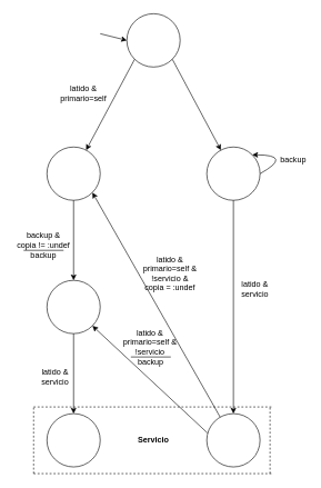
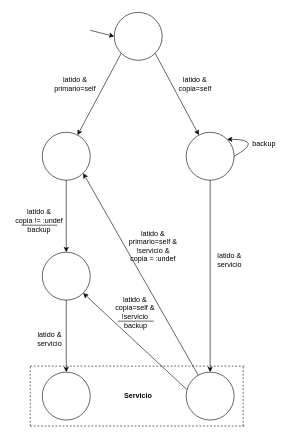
  <mxCell id="0" />
  <mxCell id="1" parent="0" />
  <mxCell id="2" value="" style="ellipse;whiteSpace=wrap;html=1;aspect=fixed;" vertex="1" parent="1"><mxGeometry x="190" y="20" width="80" height="80" as="geometry" /></mxCell>
  <mxCell id="3" value="" style="ellipse;whiteSpace=wrap;html=1;aspect=fixed;" vertex="1" parent="1"><mxGeometry x="70" y="220" width="80" height="80" as="geometry" /></mxCell>
  <mxCell id="4" value="" style="ellipse;whiteSpace=wrap;html=1;aspect=fixed;" vertex="1" parent="1"><mxGeometry x="310" y="220" width="80" height="80" as="geometry" /></mxCell>
  <mxCell id="5" value="" style="ellipse;whiteSpace=wrap;html=1;aspect=fixed;" vertex="1" parent="1"><mxGeometry x="70" y="420" width="80" height="80" as="geometry" /></mxCell>
  <mxCell id="6" value="" style="ellipse;whiteSpace=wrap;html=1;aspect=fixed;" vertex="1" parent="1"><mxGeometry x="70" y="620" width="80" height="80" as="geometry" /></mxCell>
  <mxCell id="7" value="" style="ellipse;whiteSpace=wrap;html=1;aspect=fixed;" vertex="1" parent="1"><mxGeometry x="310" y="620" width="80" height="80" as="geometry" /></mxCell>
  <mxCell id="8" value="" style="endArrow=classic;html=1;entryX=0.5;entryY=0;entryDx=0;entryDy=0;exitX=0.5;exitY=1;exitDx=0;exitDy=0;" edge="1" parent="1" source="4" target="7"><mxGeometry width="50" height="50" relative="1" as="geometry"><mxPoint x="210" y="400" as="sourcePoint" /><mxPoint x="260" y="350" as="targetPoint" /></mxGeometry></mxCell>
  <mxCell id="9" value="" style="endArrow=classic;html=1;entryX=0.5;entryY=0;entryDx=0;entryDy=0;exitX=0.5;exitY=1;exitDx=0;exitDy=0;" edge="1" parent="1" source="3" target="5"><mxGeometry width="50" height="50" relative="1" as="geometry"><mxPoint x="180" y="380" as="sourcePoint" /><mxPoint x="230" y="330" as="targetPoint" /></mxGeometry></mxCell>
  <mxCell id="10" value="" style="endArrow=classic;html=1;exitX=0.5;exitY=1;exitDx=0;exitDy=0;entryX=0.5;entryY=0;entryDx=0;entryDy=0;" edge="1" parent="1" source="5" target="6"><mxGeometry width="50" height="50" relative="1" as="geometry"><mxPoint x="130" y="590" as="sourcePoint" /><mxPoint x="180" y="540" as="targetPoint" /></mxGeometry></mxCell>
  <mxCell id="11" value="" style="endArrow=classic;html=1;exitX=0;exitY=1;exitDx=0;exitDy=0;" edge="1" parent="1" source="2" target="3"><mxGeometry width="50" height="50" relative="1" as="geometry"><mxPoint x="180" y="200" as="sourcePoint" /><mxPoint x="230" y="150" as="targetPoint" /></mxGeometry></mxCell>
  <mxCell id="12" value="" style="endArrow=classic;html=1;exitX=1;exitY=1;exitDx=0;exitDy=0;" edge="1" parent="1" source="2" target="4"><mxGeometry width="50" height="50" relative="1" as="geometry"><mxPoint x="280" y="170" as="sourcePoint" /><mxPoint x="330" y="120" as="targetPoint" /></mxGeometry></mxCell>
  <mxCell id="13" value="" style="endArrow=classic;html=1;exitX=0.013;exitY=0.363;exitDx=0;exitDy=0;entryX=1;entryY=1;entryDx=0;entryDy=0;exitPerimeter=0;" edge="1" parent="1" source="7" target="5"><mxGeometry width="50" height="50" relative="1" as="geometry"><mxPoint x="190" y="580" as="sourcePoint" /><mxPoint x="240" y="530" as="targetPoint" /></mxGeometry></mxCell>
  <mxCell id="14" value="" style="endArrow=classic;html=1;entryX=1;entryY=1;entryDx=0;entryDy=0;exitX=0.25;exitY=0.063;exitDx=0;exitDy=0;exitPerimeter=0;" edge="1" parent="1" source="7" target="3"><mxGeometry width="50" height="50" relative="1" as="geometry"><mxPoint x="200" y="490" as="sourcePoint" /><mxPoint x="250" y="440" as="targetPoint" /></mxGeometry></mxCell>
+ <mxCell id="15" value="latido &amp;amp; copia=self" style="text;html=1;strokeColor=none;fillColor=none;align=center;verticalAlign=middle;whiteSpace=wrap;rounded=0;" vertex="1" parent="1"><mxGeometry x="290" y="130" width="70" height="20" as="geometry" /></mxCell>
  <mxCell id="16" value="latido &amp;amp; primario=self" style="text;html=1;strokeColor=none;fillColor=none;align=center;verticalAlign=middle;whiteSpace=wrap;rounded=0;" vertex="1" parent="1"><mxGeometry x="90" y="130" width="70" height="20" as="geometry" /></mxCell>
- <mxCell id="17" value="backup &amp;amp; &lt;br&gt;copia != :undef" style="text;html=1;strokeColor=none;fillColor=none;align=center;verticalAlign=middle;whiteSpace=wrap;rounded=0;" vertex="1" parent="1"><mxGeometry x="20" y="350" width="90" height="20" as="geometry" /></mxCell>
+ <mxCell id="17" value="latido &amp;amp; &lt;br&gt;copia != :undef" style="text;html=1;strokeColor=none;fillColor=none;align=center;verticalAlign=middle;whiteSpace=wrap;rounded=0;" vertex="1" parent="1"><mxGeometry x="20" y="350" width="90" height="20" as="geometry" /></mxCell>
  <mxCell id="18" value="latido &amp;amp;&lt;br&gt;primario=self &amp;amp;&lt;br&gt;!servicio &amp;amp;&lt;br&gt;copia = :undef" style="text;html=1;strokeColor=none;fillColor=none;align=center;verticalAlign=middle;whiteSpace=wrap;rounded=0;" vertex="1" parent="1"><mxGeometry x="210" y="390" width="90" height="40" as="geometry" /></mxCell>
- <mxCell id="19" value="latido &amp;amp;&lt;br&gt;primario=self &amp;amp;&lt;br&gt;!servicio" style="text;html=1;strokeColor=none;fillColor=none;align=center;verticalAlign=middle;whiteSpace=wrap;rounded=0;" vertex="1" parent="1"><mxGeometry x="180" y="493" width="90" height="40" as="geometry" /></mxCell>
+ <mxCell id="19" value="latido &amp;amp;&lt;br&gt;copia=self &amp;amp;&lt;br&gt;!servicio" style="text;html=1;strokeColor=none;fillColor=none;align=center;verticalAlign=middle;whiteSpace=wrap;rounded=0;" vertex="1" parent="1"><mxGeometry x="180" y="493" width="90" height="40" as="geometry" /></mxCell>
  <mxCell id="20" value="" style="endArrow=none;html=1;" edge="1" parent="1"><mxGeometry width="50" height="50" relative="1" as="geometry"><mxPoint x="196" y="535" as="sourcePoint" /><mxPoint x="256" y="535" as="targetPoint" /></mxGeometry></mxCell>
  <mxCell id="21" value="backup" style="text;html=1;strokeColor=none;fillColor=none;align=center;verticalAlign=middle;whiteSpace=wrap;rounded=0;" vertex="1" parent="1"><mxGeometry x="206" y="533" width="40" height="20" as="geometry" /></mxCell>
  <mxCell id="22" value="" style="endArrow=none;html=1;" edge="1" parent="1"><mxGeometry width="50" height="50" relative="1" as="geometry"><mxPoint x="35" y="375" as="sourcePoint" /><mxPoint x="95" y="375" as="targetPoint" /></mxGeometry></mxCell>
  <mxCell id="23" value="backup" style="text;html=1;strokeColor=none;fillColor=none;align=center;verticalAlign=middle;whiteSpace=wrap;rounded=0;" vertex="1" parent="1"><mxGeometry x="45" y="373" width="40" height="20" as="geometry" /></mxCell>
  <mxCell id="24" value="latido &amp;amp;&lt;br&gt;servicio" style="text;html=1;strokeColor=none;fillColor=none;align=center;verticalAlign=middle;whiteSpace=wrap;rounded=0;" vertex="1" parent="1"><mxGeometry x="60" y="551" width="45" height="27" as="geometry" /></mxCell>
  <mxCell id="25" value="latido &amp;amp;&lt;br&gt;servicio" style="text;html=1;strokeColor=none;fillColor=none;align=center;verticalAlign=middle;whiteSpace=wrap;rounded=0;" vertex="1" parent="1"><mxGeometry x="360" y="420" width="45" height="27" as="geometry" /></mxCell>
  <mxCell id="26" value="" style="endArrow=classic;html=1;entryX=1;entryY=0;entryDx=0;entryDy=0;edgeStyle=orthogonalEdgeStyle;curved=1;exitX=1;exitY=0.5;exitDx=0;exitDy=0;" edge="1" parent="1" source="4" target="4"><mxGeometry width="50" height="50" relative="1" as="geometry"><mxPoint x="490" y="230" as="sourcePoint" /><mxPoint x="500" y="230" as="targetPoint" /><Array as="points"><mxPoint x="440" y="232" /></Array></mxGeometry></mxCell>
  <mxCell id="27" value="backup" style="text;html=1;strokeColor=none;fillColor=none;align=center;verticalAlign=middle;whiteSpace=wrap;rounded=0;" vertex="1" parent="1"><mxGeometry x="420" y="230" width="40" height="20" as="geometry" /></mxCell>
  <mxCell id="28" value="" style="endArrow=classic;html=1;entryX=0;entryY=0.5;entryDx=0;entryDy=0;" edge="1" parent="1" target="2"><mxGeometry width="50" height="50" relative="1" as="geometry"><mxPoint x="150" y="50" as="sourcePoint" /><mxPoint x="160" y="60" as="targetPoint" /></mxGeometry></mxCell>
  <mxCell id="29" value="" style="endArrow=none;dashed=1;html=1;" edge="1" parent="1"><mxGeometry width="50" height="50" relative="1" as="geometry"><mxPoint x="50" y="710" as="sourcePoint" /><mxPoint x="50" y="610" as="targetPoint" /></mxGeometry></mxCell>
  <mxCell id="30" value="" style="endArrow=none;dashed=1;html=1;" edge="1" parent="1"><mxGeometry width="50" height="50" relative="1" as="geometry"><mxPoint x="405" y="710" as="sourcePoint" /><mxPoint x="405" y="610" as="targetPoint" /></mxGeometry></mxCell>
  <mxCell id="31" value="" style="endArrow=none;dashed=1;html=1;" edge="1" parent="1"><mxGeometry width="50" height="50" relative="1" as="geometry"><mxPoint x="50" y="710" as="sourcePoint" /><mxPoint x="410" y="710" as="targetPoint" /></mxGeometry></mxCell>
  <mxCell id="32" value="" style="endArrow=none;dashed=1;html=1;" edge="1" parent="1"><mxGeometry width="50" height="50" relative="1" as="geometry"><mxPoint x="50" y="610" as="sourcePoint" /><mxPoint x="410" y="610" as="targetPoint" /></mxGeometry></mxCell>
  <mxCell id="33" value="&lt;b&gt;Servicio&lt;/b&gt;" style="text;html=1;strokeColor=none;fillColor=none;align=center;verticalAlign=middle;whiteSpace=wrap;rounded=0;" vertex="1" parent="1"><mxGeometry x="205" y="650" width="50" height="20" as="geometry" /></mxCell>
